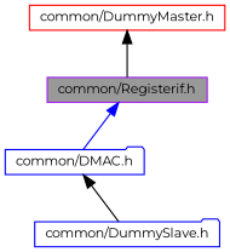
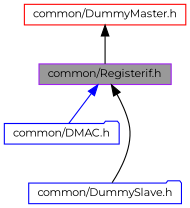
  digraph {
    fontname=Montserrat
    node [color=blue fillcolor=white fontname=Montserrat fontsize=10 shape=box style=filled]
    edge [color=black dir=back fontname=Montserrat fontsize=10 labelfontname=Helvetica labelfontsize=10 style=solid]
    n1 [color=purple fillcolor=grey60 fontcolor=black height=0.2 label="common/Registerif.h" width=0.4]
    n2 [height=0.2 label="common/DMAC.h" shape=folder width=0.4]
    n3 [height=0.2 label="common/DummySlave.h" shape=folder width=0.4]
    n4 [color=red height=0.2 label="common/DummyMaster.h" width=0.4]
    n1 -> n2 [color=blue]
-   n2 -> n3
+   n1 -> n3
    n4 -> n1
  }
